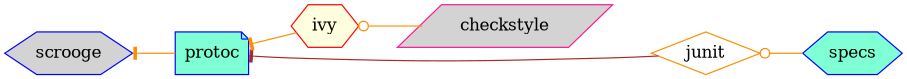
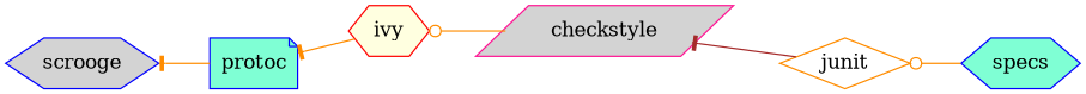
  digraph {
    rankdir=RL
    node [color=blue fillcolor=aquamarine shape=hexagon style=filled]
    edge [arrowhead=tee color=darkorange]
    junit [color=darkorange fillcolor=white shape=diamond]
    specs
    checkstyle [color=deeppink fillcolor=lightgrey shape=parallelogram]
    ivy [color=red fillcolor=lightyellow]
    protoc [shape=note]
    scrooge [fillcolor=lightgrey]
-   junit -> protoc [color=brown]
+   junit -> checkstyle [color=brown]
    specs -> junit [arrowhead=odot]
    checkstyle -> ivy [arrowhead=odot]
    ivy -> protoc
    protoc -> scrooge
  }
